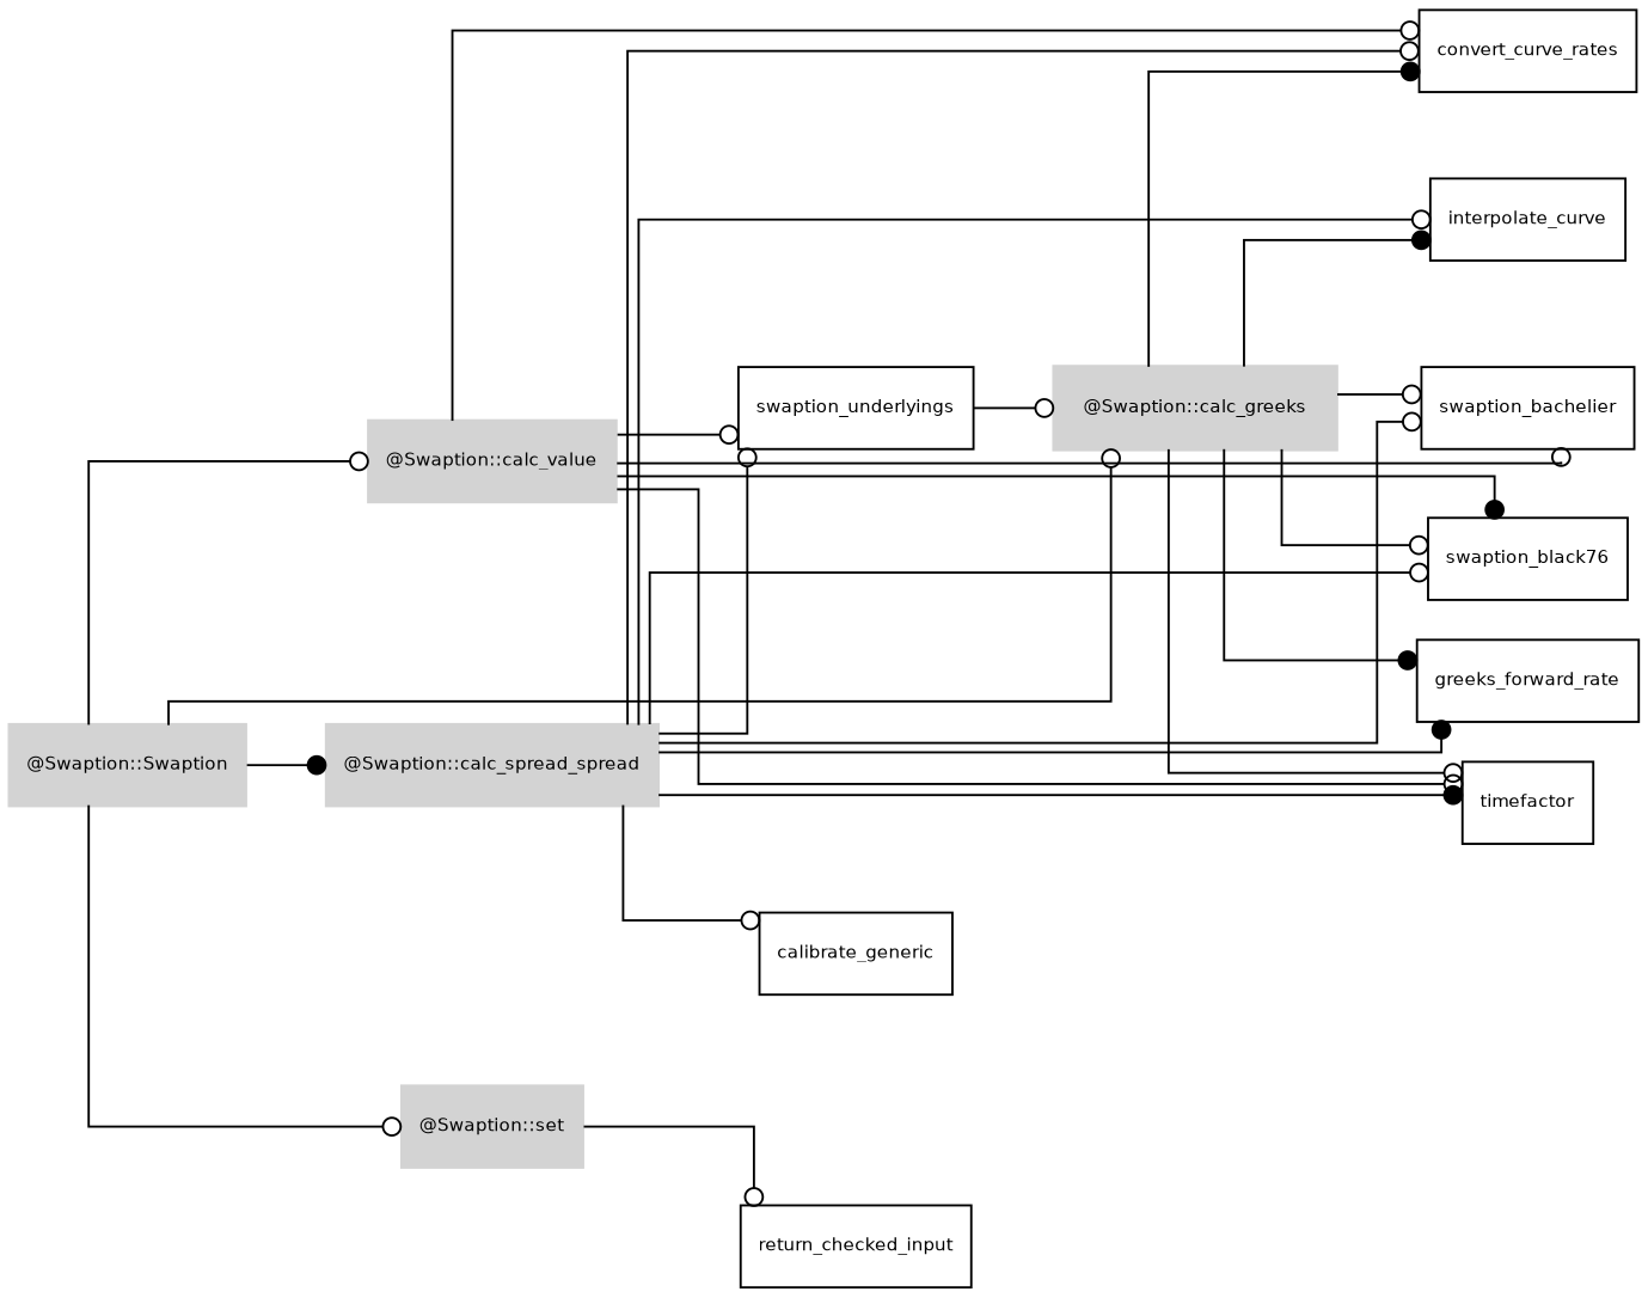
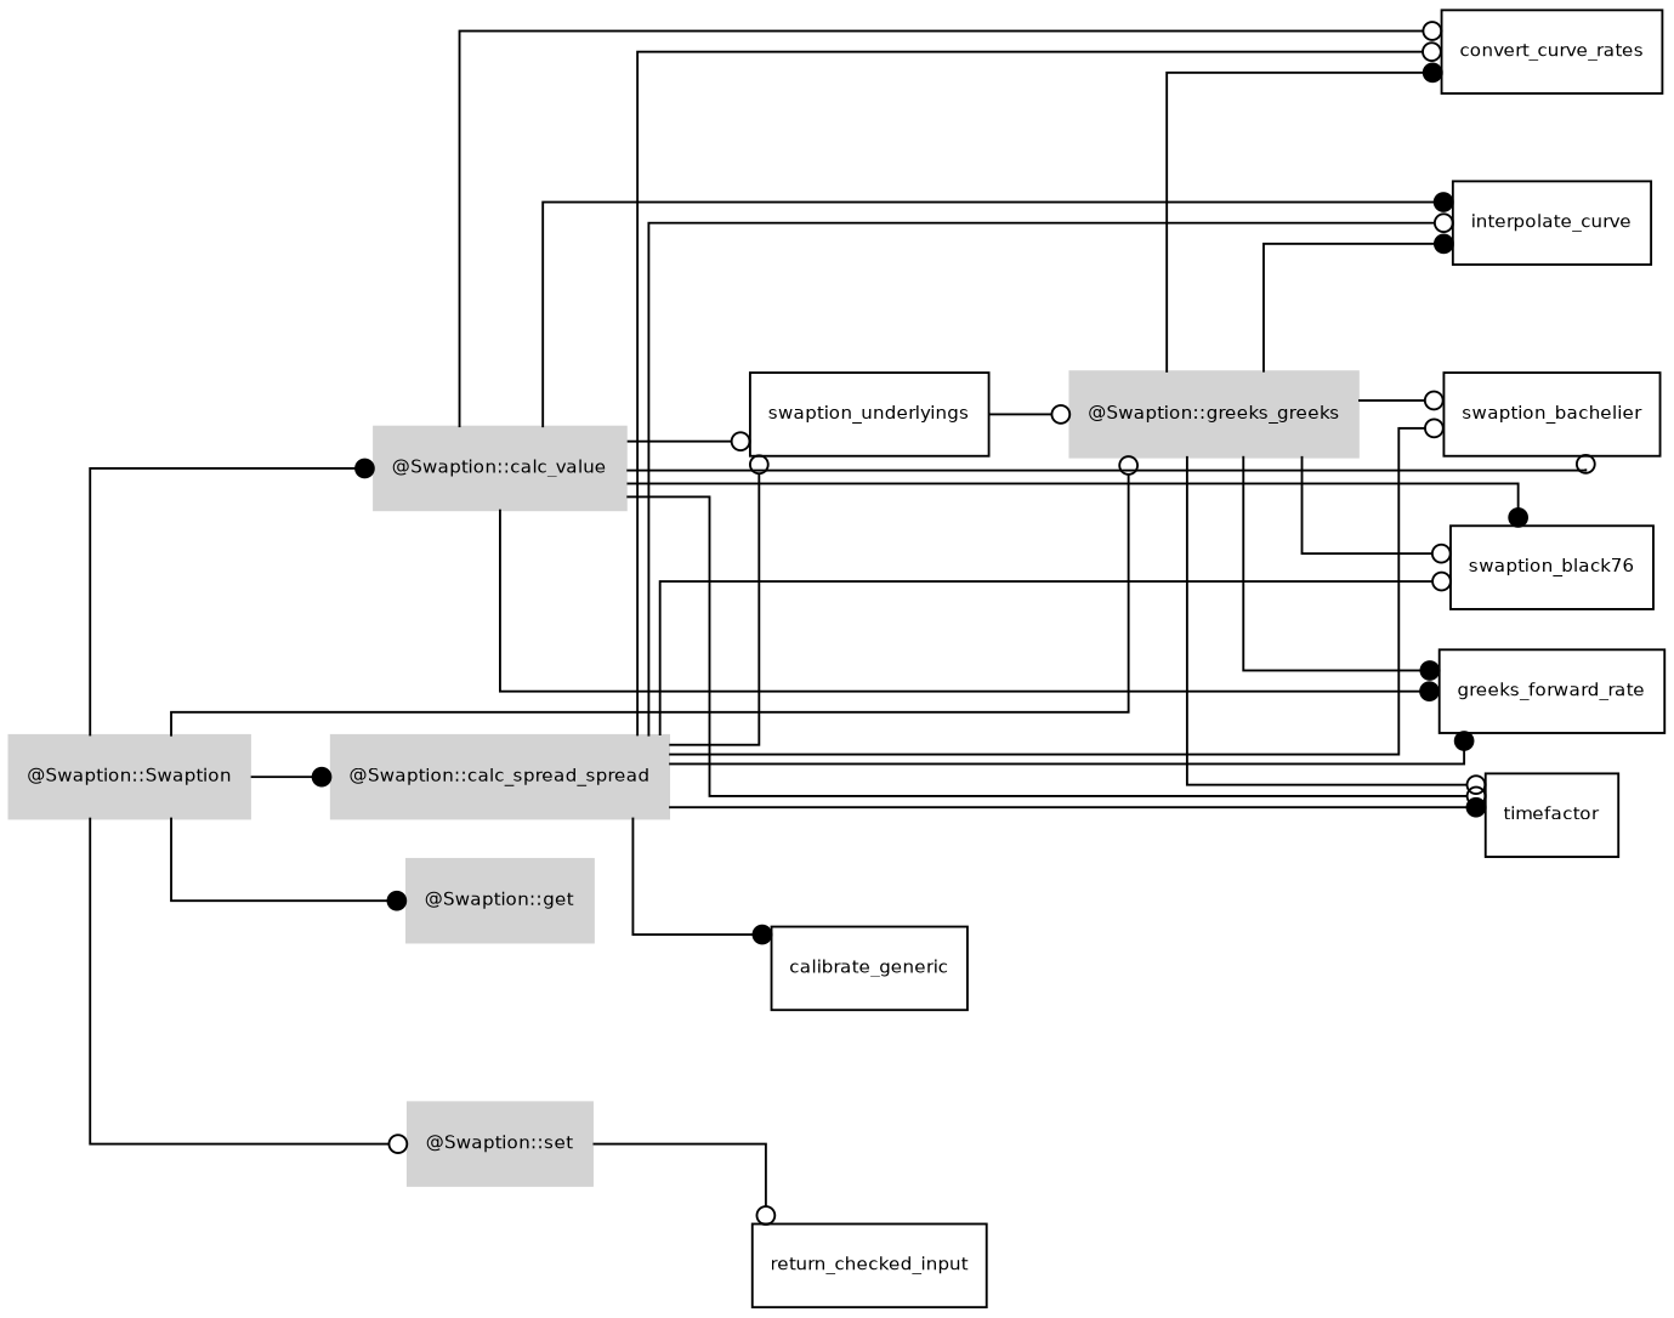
  digraph {
    fontname="Bitstream Vera Sans"
    fontsize=8
    rankdir=LR
    splines=ortho
    node [fontname="Bitstream Vera Sans" fontsize=8 shape=record]
    edge [arrowhead=odot fontname="Bitstream Vera Sans" fontsize=8]
    "@Swaption::Swaption" [color=lightgrey style=filled]
-   "@Swaption::calc_greeks" [color=lightgrey style=filled]
+   "@Swaption::calc_greeks" [color=lightgrey style=filled label="@Swaption::greeks_greeks"]
    "@Swaption::calc_value" [color=lightgrey style=filled]
    n4 [color=lightgrey label="@Swaption::calc_spread_spread" style=filled]
+   "@Swaption::get" [color=lightgrey style=filled]
    "@Swaption::set" [color=lightgrey style=filled]
    convert_curve_rates
    n8 [label=greeks_forward_rate]
    interpolate_curve
    swaption_bachelier
    swaption_black76
    timefactor
    swaption_underlyings
    calibrate_generic
    return_checked_input
    subgraph sub_1 {
      label="@Swaption"
      style=filled
      "@Swaption::Swaption"
      "@Swaption::calc_greeks"
      "@Swaption::calc_value"
      n4
+     "@Swaption::get"
      "@Swaption::set"
    }
    "@Swaption::Swaption" -> "@Swaption::calc_greeks"
-   "@Swaption::Swaption" -> "@Swaption::calc_value"
+   "@Swaption::Swaption" -> "@Swaption::calc_value" [arrowhead=dot]
    "@Swaption::Swaption" -> n4 [arrowhead=dot]
+   "@Swaption::Swaption" -> "@Swaption::get" [arrowhead=dot]
    "@Swaption::Swaption" -> "@Swaption::set"
    "@Swaption::calc_greeks" -> convert_curve_rates [arrowhead=dot]
    "@Swaption::calc_greeks" -> n8 [arrowhead=dot]
    "@Swaption::calc_greeks" -> interpolate_curve [arrowhead=dot]
    "@Swaption::calc_greeks" -> swaption_bachelier
    "@Swaption::calc_greeks" -> swaption_black76
    "@Swaption::calc_greeks" -> timefactor
    "@Swaption::calc_value" -> convert_curve_rates
+   "@Swaption::calc_value" -> n8 [arrowhead=dot]
+   "@Swaption::calc_value" -> interpolate_curve [arrowhead=dot]
    "@Swaption::calc_value" -> swaption_bachelier
    "@Swaption::calc_value" -> swaption_black76 [arrowhead=dot]
    "@Swaption::calc_value" -> timefactor
    "@Swaption::calc_value" -> swaption_underlyings
    n4 -> convert_curve_rates
    n4 -> n8 [arrowhead=dot]
    n4 -> interpolate_curve
    n4 -> swaption_bachelier
    n4 -> swaption_black76
    n4 -> timefactor [arrowhead=dot]
    n4 -> swaption_underlyings
-   n4 -> calibrate_generic
+   n4 -> calibrate_generic [arrowhead=dot]
    "@Swaption::set" -> return_checked_input
    swaption_underlyings -> "@Swaption::calc_greeks"
  }
